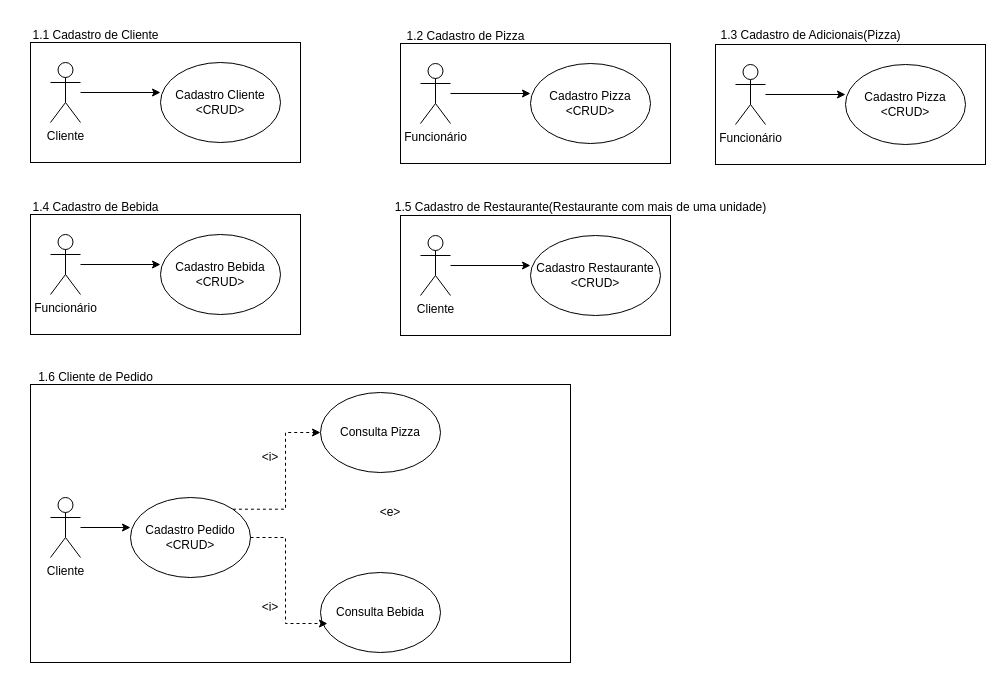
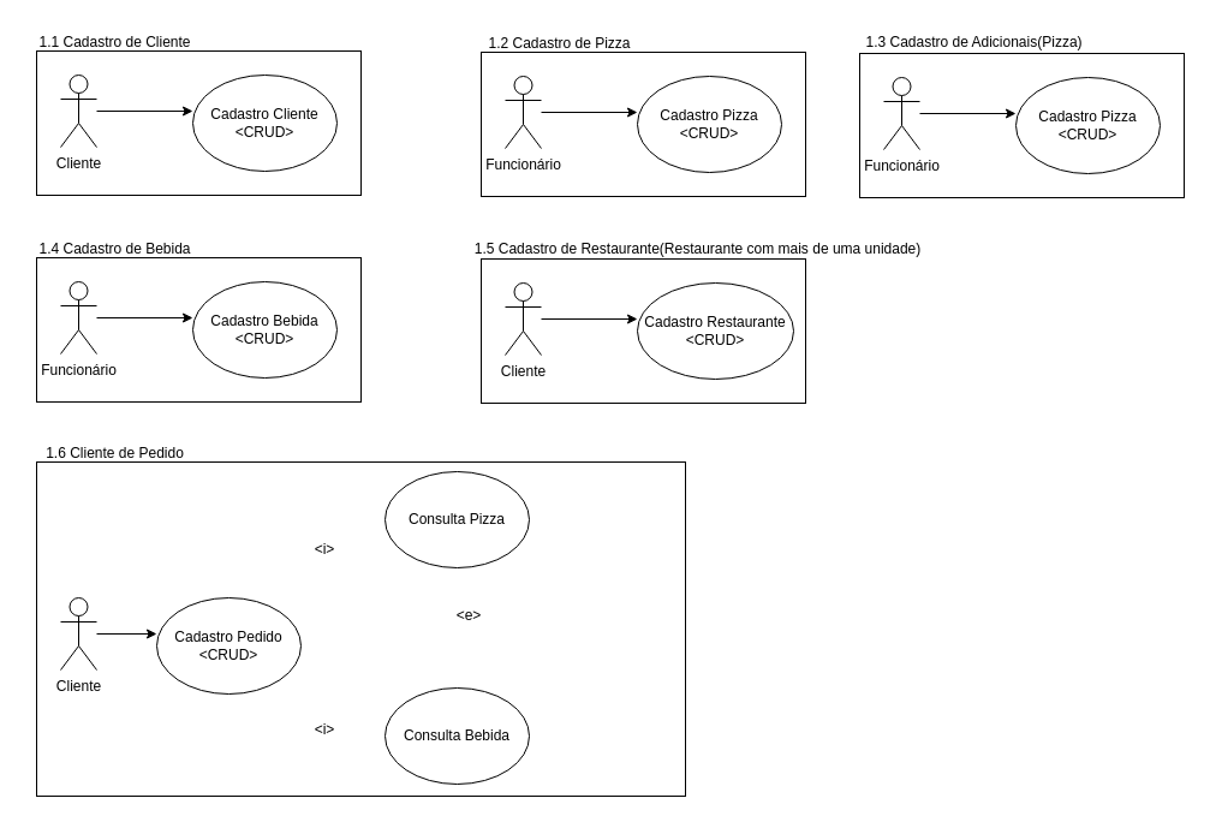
  <mxCell id="0" />
  <mxCell id="1" parent="0" />
  <mxCell id="2" value="" style="rounded=0;whiteSpace=wrap;html=1;fillColor=none;" parent="1" vertex="1"><mxGeometry x="30" y="42" width="270" height="120" as="geometry" /></mxCell>
  <mxCell id="3" value="Cliente" style="shape=umlActor;verticalLabelPosition=bottom;verticalAlign=top;html=1;outlineConnect=0;" parent="1" vertex="1"><mxGeometry x="50" y="62" width="30" height="60" as="geometry" /></mxCell>
  <mxCell id="4" value="Cadastro Cliente&lt;div&gt;&amp;lt;CRUD&amp;gt;&lt;/div&gt;" style="ellipse;whiteSpace=wrap;html=1;fillColor=none;" parent="1" vertex="1"><mxGeometry x="160" y="62" width="120" height="80" as="geometry" /></mxCell>
  <mxCell id="5" style="edgeStyle=orthogonalEdgeStyle;rounded=0;orthogonalLoop=1;jettySize=auto;html=1;entryX=0;entryY=0.375;entryDx=0;entryDy=0;entryPerimeter=0;" parent="1" source="3" target="4" edge="1"><mxGeometry relative="1" as="geometry" /></mxCell>
  <mxCell id="6" value="1.1 Cadastro de Cliente" style="text;html=1;align=center;verticalAlign=middle;resizable=0;points=[];autosize=1;strokeColor=none;fillColor=none;" parent="1" vertex="1"><mxGeometry x="20" y="20" width="150" height="30" as="geometry" /></mxCell>
  <mxCell id="7" value="" style="rounded=0;whiteSpace=wrap;html=1;fillColor=none;" parent="1" vertex="1"><mxGeometry x="400" y="43" width="270" height="120" as="geometry" /></mxCell>
  <mxCell id="8" value="Funcionário" style="shape=umlActor;verticalLabelPosition=bottom;verticalAlign=top;html=1;outlineConnect=0;" parent="1" vertex="1"><mxGeometry x="420" y="63" width="30" height="60" as="geometry" /></mxCell>
  <mxCell id="9" value="Cadastro Pizza&lt;div&gt;&amp;lt;CRUD&amp;gt;&lt;/div&gt;" style="ellipse;whiteSpace=wrap;html=1;fillColor=none;" parent="1" vertex="1"><mxGeometry x="530" y="63" width="120" height="80" as="geometry" /></mxCell>
  <mxCell id="10" style="edgeStyle=orthogonalEdgeStyle;rounded=0;orthogonalLoop=1;jettySize=auto;html=1;entryX=0;entryY=0.375;entryDx=0;entryDy=0;entryPerimeter=0;" parent="1" source="8" target="9" edge="1"><mxGeometry relative="1" as="geometry" /></mxCell>
  <mxCell id="11" value="1.2 Cadastro de Pizza" style="text;html=1;align=center;verticalAlign=middle;resizable=0;points=[];autosize=1;strokeColor=none;fillColor=none;" parent="1" vertex="1"><mxGeometry x="395" y="21" width="140" height="30" as="geometry" /></mxCell>
  <mxCell id="12" value="" style="rounded=0;whiteSpace=wrap;html=1;fillColor=none;" parent="1" vertex="1"><mxGeometry x="30" y="214" width="270" height="120" as="geometry" /></mxCell>
  <mxCell id="13" value="Funcionário" style="shape=umlActor;verticalLabelPosition=bottom;verticalAlign=top;html=1;outlineConnect=0;" parent="1" vertex="1"><mxGeometry x="50" y="234" width="30" height="60" as="geometry" /></mxCell>
  <mxCell id="14" value="Cadastro Bebida&lt;div&gt;&amp;lt;CRUD&amp;gt;&lt;/div&gt;" style="ellipse;whiteSpace=wrap;html=1;fillColor=none;" parent="1" vertex="1"><mxGeometry x="160" y="234" width="120" height="80" as="geometry" /></mxCell>
  <mxCell id="15" style="edgeStyle=orthogonalEdgeStyle;rounded=0;orthogonalLoop=1;jettySize=auto;html=1;entryX=0;entryY=0.375;entryDx=0;entryDy=0;entryPerimeter=0;" parent="1" source="13" target="14" edge="1"><mxGeometry relative="1" as="geometry" /></mxCell>
  <mxCell id="16" value="1.4 Cadastro de Bebida" style="text;html=1;align=center;verticalAlign=middle;resizable=0;points=[];autosize=1;strokeColor=none;fillColor=none;" parent="1" vertex="1"><mxGeometry x="20" y="192" width="150" height="30" as="geometry" /></mxCell>
  <mxCell id="17" value="" style="rounded=0;whiteSpace=wrap;html=1;fillColor=none;" parent="1" vertex="1"><mxGeometry x="400" y="215" width="270" height="120" as="geometry" /></mxCell>
  <mxCell id="18" value="Cliente" style="shape=umlActor;verticalLabelPosition=bottom;verticalAlign=top;html=1;outlineConnect=0;" parent="1" vertex="1"><mxGeometry x="420" y="235" width="30" height="60" as="geometry" /></mxCell>
  <mxCell id="19" value="Cadastro Restaurante&lt;div&gt;&amp;lt;CRUD&amp;gt;&lt;/div&gt;" style="ellipse;whiteSpace=wrap;html=1;fillColor=none;" parent="1" vertex="1"><mxGeometry x="530" y="235" width="130" height="80" as="geometry" /></mxCell>
  <mxCell id="20" style="edgeStyle=orthogonalEdgeStyle;rounded=0;orthogonalLoop=1;jettySize=auto;html=1;entryX=0;entryY=0.375;entryDx=0;entryDy=0;entryPerimeter=0;" parent="1" source="18" target="19" edge="1"><mxGeometry relative="1" as="geometry" /></mxCell>
  <mxCell id="21" value="1.5 Cadastro de Restaurante(Restaurante com mais de uma unidade)" style="text;html=1;align=center;verticalAlign=middle;resizable=0;points=[];autosize=1;strokeColor=none;fillColor=none;" parent="1" vertex="1"><mxGeometry x="380" y="192" width="400" height="30" as="geometry" /></mxCell>
  <mxCell id="22" value="" style="rounded=0;whiteSpace=wrap;html=1;fillColor=none;" parent="1" vertex="1"><mxGeometry x="30" y="384" width="540" height="278" as="geometry" /></mxCell>
  <mxCell id="23" value="Cliente" style="shape=umlActor;verticalLabelPosition=bottom;verticalAlign=top;html=1;outlineConnect=0;" parent="1" vertex="1"><mxGeometry x="50" y="497" width="30" height="60" as="geometry" /></mxCell>
- <mxCell id="24" style="edgeStyle=orthogonalEdgeStyle;rounded=0;orthogonalLoop=1;jettySize=auto;html=1;exitX=1;exitY=0;exitDx=0;exitDy=0;entryX=0;entryY=0.5;entryDx=0;entryDy=0;dashed=1;" parent="1" source="25" target="28" edge="1"><mxGeometry relative="1" as="geometry" /></mxCell>
  <mxCell id="25" value="Cadastro Pedido&lt;div&gt;&amp;lt;CRUD&amp;gt;&lt;/div&gt;" style="ellipse;whiteSpace=wrap;html=1;fillColor=none;" parent="1" vertex="1"><mxGeometry x="130" y="497" width="120" height="80" as="geometry" /></mxCell>
  <mxCell id="26" style="edgeStyle=orthogonalEdgeStyle;rounded=0;orthogonalLoop=1;jettySize=auto;html=1;entryX=0;entryY=0.375;entryDx=0;entryDy=0;entryPerimeter=0;" parent="1" source="23" target="25" edge="1"><mxGeometry relative="1" as="geometry" /></mxCell>
  <mxCell id="27" value="1.6 Cliente de Pedido" style="text;html=1;align=center;verticalAlign=middle;resizable=0;points=[];autosize=1;strokeColor=none;fillColor=none;" parent="1" vertex="1"><mxGeometry x="20" y="362" width="150" height="30" as="geometry" /></mxCell>
  <mxCell id="28" value="Consulta Pizza" style="ellipse;whiteSpace=wrap;html=1;fillColor=none;" parent="1" vertex="1"><mxGeometry x="320" y="392" width="120" height="80" as="geometry" /></mxCell>
  <mxCell id="29" value="&amp;lt;i&amp;gt;" style="text;html=1;align=center;verticalAlign=middle;whiteSpace=wrap;rounded=0;" parent="1" vertex="1"><mxGeometry x="240" y="442" width="60" height="30" as="geometry" /></mxCell>
  <mxCell id="30" value="Consulta Bebida" style="ellipse;whiteSpace=wrap;html=1;fillColor=none;" parent="1" vertex="1"><mxGeometry x="320" y="572" width="120" height="80" as="geometry" /></mxCell>
- <mxCell id="31" style="edgeStyle=orthogonalEdgeStyle;rounded=0;orthogonalLoop=1;jettySize=auto;html=1;exitX=1;exitY=0.5;exitDx=0;exitDy=0;entryX=0.058;entryY=0.638;entryDx=0;entryDy=0;entryPerimeter=0;dashed=1;" parent="1" source="25" target="30" edge="1"><mxGeometry relative="1" as="geometry" /></mxCell>
  <mxCell id="32" value="&amp;lt;i&amp;gt;" style="text;html=1;align=center;verticalAlign=middle;whiteSpace=wrap;rounded=0;" parent="1" vertex="1"><mxGeometry x="240" y="592" width="60" height="30" as="geometry" /></mxCell>
  <mxCell id="33" value="" style="rounded=0;whiteSpace=wrap;html=1;fillColor=none;" parent="1" vertex="1"><mxGeometry x="715" y="44" width="270" height="120" as="geometry" /></mxCell>
  <mxCell id="34" value="Funcionário" style="shape=umlActor;verticalLabelPosition=bottom;verticalAlign=top;html=1;outlineConnect=0;" parent="1" vertex="1"><mxGeometry x="735" y="64" width="30" height="60" as="geometry" /></mxCell>
  <mxCell id="35" value="Cadastro Pizza&lt;div&gt;&amp;lt;CRUD&amp;gt;&lt;/div&gt;" style="ellipse;whiteSpace=wrap;html=1;fillColor=none;" parent="1" vertex="1"><mxGeometry x="845" y="64" width="120" height="80" as="geometry" /></mxCell>
  <mxCell id="36" style="edgeStyle=orthogonalEdgeStyle;rounded=0;orthogonalLoop=1;jettySize=auto;html=1;entryX=0;entryY=0.375;entryDx=0;entryDy=0;entryPerimeter=0;" parent="1" source="34" target="35" edge="1"><mxGeometry relative="1" as="geometry" /></mxCell>
  <mxCell id="37" value="1.3 Cadastro de Adicionais(Pizza)" style="text;html=1;align=center;verticalAlign=middle;resizable=0;points=[];autosize=1;strokeColor=none;fillColor=none;" parent="1" vertex="1"><mxGeometry x="710" y="20" width="200" height="30" as="geometry" /></mxCell>
  <mxCell id="38" value="&amp;lt;e&amp;gt;" style="text;html=1;align=center;verticalAlign=middle;whiteSpace=wrap;rounded=0;" parent="1" vertex="1"><mxGeometry x="360" y="497" width="60" height="30" as="geometry" /></mxCell>
